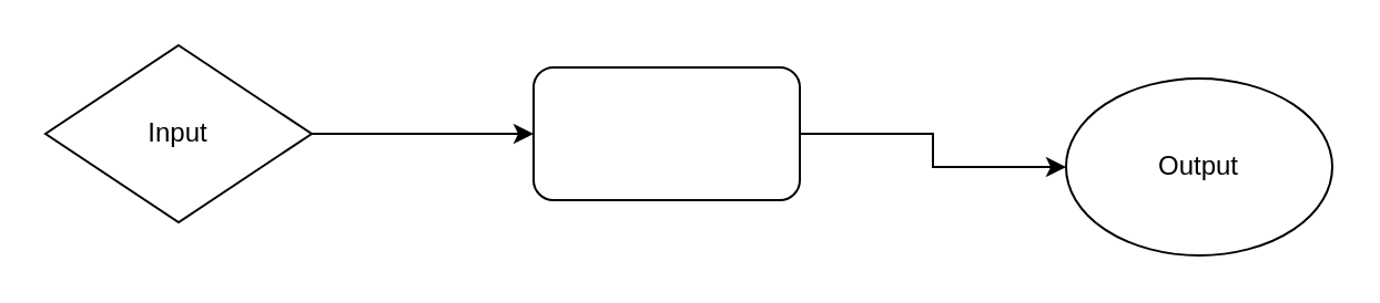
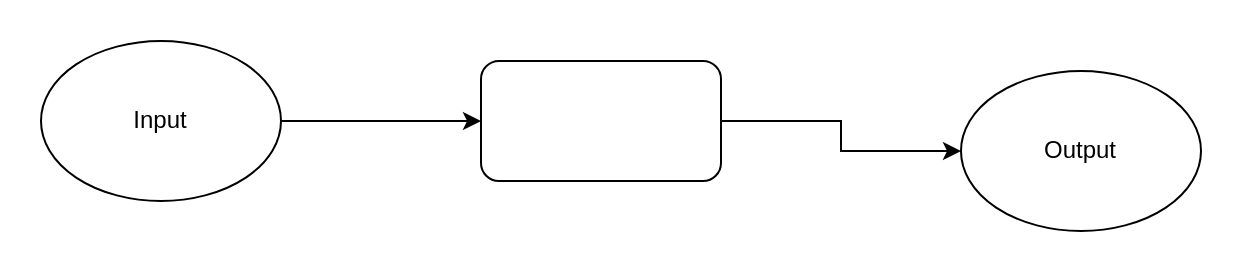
  <mxCell id="0" />
  <mxCell id="1" parent="0" />
  <mxCell id="2" style="edgeStyle=orthogonalEdgeStyle;rounded=0;orthogonalLoop=1;jettySize=auto;html=1;exitX=1;exitY=0.5;exitDx=0;exitDy=0;entryX=0;entryY=0.5;entryDx=0;entryDy=0;" edge="1" parent="1" source="3" target="5"><mxGeometry relative="1" as="geometry" /></mxCell>
- <mxCell id="3" value="Input" style="rhombus;whiteSpace=wrap;html=1;" vertex="1" parent="1"><mxGeometry x="20" y="20" width="120" height="80" as="geometry" /></mxCell>
+ <mxCell id="3" value="Input" style="ellipse;whiteSpace=wrap;html=1;" vertex="1" parent="1"><mxGeometry x="20" y="20" width="120" height="80" as="geometry" /></mxCell>
  <mxCell id="4" style="edgeStyle=orthogonalEdgeStyle;rounded=0;orthogonalLoop=1;jettySize=auto;html=1;exitX=1;exitY=0.5;exitDx=0;exitDy=0;entryX=0;entryY=0.5;entryDx=0;entryDy=0;" edge="1" parent="1" source="5" target="6"><mxGeometry relative="1" as="geometry" /></mxCell>
  <mxCell id="5" value="" style="rounded=1;whiteSpace=wrap;html=1;" vertex="1" parent="1"><mxGeometry x="240" y="30" width="120" height="60" as="geometry" /></mxCell>
  <mxCell id="6" value="Output" style="ellipse;whiteSpace=wrap;html=1;" vertex="1" parent="1"><mxGeometry x="480" y="35" width="120" height="80" as="geometry" /></mxCell>
